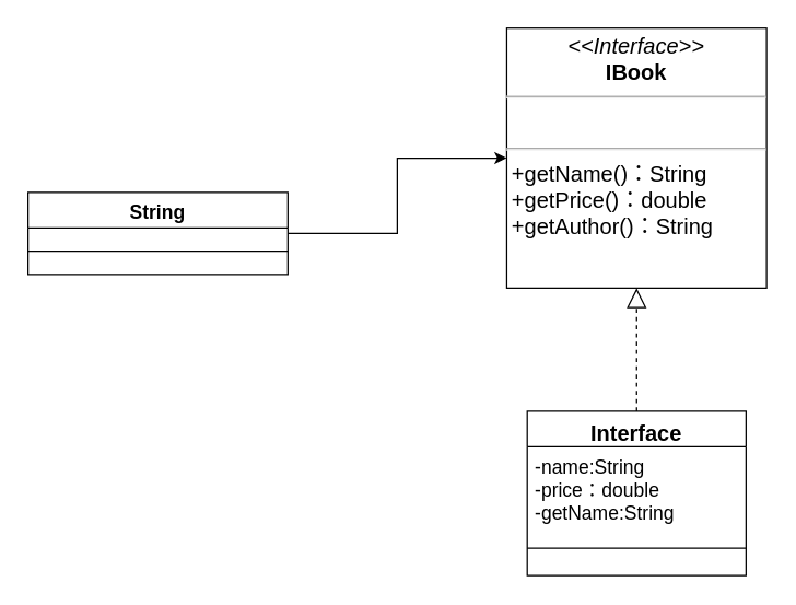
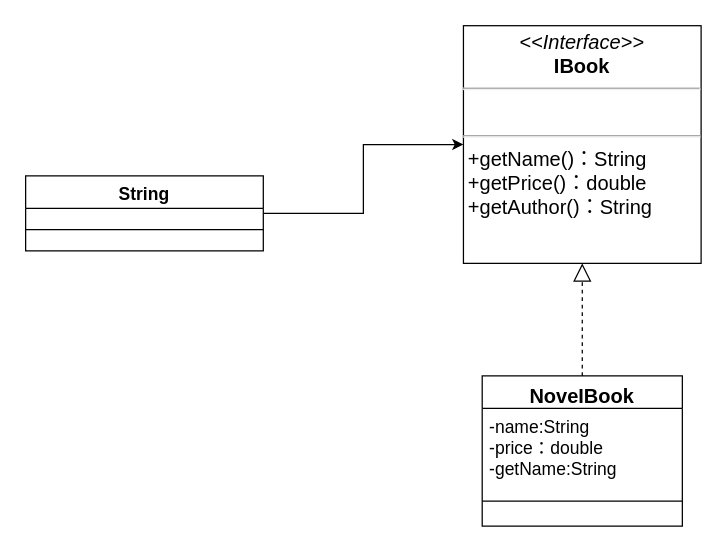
  <mxCell id="0" />
  <mxCell id="1" parent="0" />
  <mxCell id="2" style="edgeStyle=orthogonalEdgeStyle;rounded=0;orthogonalLoop=1;jettySize=auto;html=1;entryX=0;entryY=0.5;entryDx=0;entryDy=0;fontSize=16;" edge="1" parent="1" source="3" target="5"><mxGeometry relative="1" as="geometry" /></mxCell>
  <mxCell id="3" value="String" style="swimlane;fontStyle=1;align=center;verticalAlign=top;childLayout=stackLayout;horizontal=1;startSize=26;horizontalStack=0;resizeParent=1;resizeParentMax=0;resizeLast=0;collapsible=1;marginBottom=0;fontSize=14;" vertex="1" parent="1"><mxGeometry x="20" y="140" width="190" height="60" as="geometry" /></mxCell>
  <mxCell id="4" value="" style="line;strokeWidth=1;fillColor=none;align=left;verticalAlign=middle;spacingTop=-1;spacingLeft=3;spacingRight=3;rotatable=0;labelPosition=right;points=[];portConstraint=eastwest;" vertex="1" parent="3"><mxGeometry y="26" width="190" height="34" as="geometry" /></mxCell>
  <mxCell id="5" value="&lt;p style=&quot;margin: 4px 0px 0px ; text-align: center ; font-size: 16px&quot;&gt;&lt;i style=&quot;font-size: 16px&quot;&gt;&amp;lt;&amp;lt;Interface&amp;gt;&amp;gt;&lt;/i&gt;&lt;br style=&quot;font-size: 16px&quot;&gt;&lt;b&gt;IBook&lt;/b&gt;&lt;/p&gt;&lt;hr style=&quot;font-size: 16px&quot;&gt;&lt;p style=&quot;margin: 0px 0px 0px 4px ; font-size: 16px&quot;&gt;&lt;br&gt;&lt;/p&gt;&lt;hr style=&quot;font-size: 16px&quot;&gt;&lt;p style=&quot;margin: 0px 0px 0px 4px ; font-size: 16px&quot;&gt;+getName()：String&lt;/p&gt;&lt;p style=&quot;margin: 0px 0px 0px 4px ; font-size: 16px&quot;&gt;+getPrice()：double&lt;/p&gt;&lt;p style=&quot;margin: 0px 0px 0px 4px ; font-size: 16px&quot;&gt;+getAuthor()：String&lt;/p&gt;&lt;p style=&quot;margin: 0px 0px 0px 4px ; font-size: 16px&quot;&gt;&lt;br&gt;&lt;/p&gt;" style="verticalAlign=top;align=left;overflow=fill;fontSize=16;fontFamily=Helvetica;html=1;" vertex="1" parent="1"><mxGeometry x="370" y="20" width="190" height="190" as="geometry" /></mxCell>
- <mxCell id="6" value="Interface" style="swimlane;fontStyle=1;align=center;verticalAlign=top;childLayout=stackLayout;horizontal=1;startSize=26;horizontalStack=0;resizeParent=1;resizeParentMax=0;resizeLast=0;collapsible=1;marginBottom=0;fontSize=16;" vertex="1" parent="1"><mxGeometry x="385" y="300" width="160" height="120" as="geometry" /></mxCell>
+ <mxCell id="6" value="NoveIBook" style="swimlane;fontStyle=1;align=center;verticalAlign=top;childLayout=stackLayout;horizontal=1;startSize=26;horizontalStack=0;resizeParent=1;resizeParentMax=0;resizeLast=0;collapsible=1;marginBottom=0;fontSize=16;" vertex="1" parent="1"><mxGeometry x="385" y="300" width="160" height="120" as="geometry" /></mxCell>
  <mxCell id="7" value="-name:String&#10;-price：double&#10;-getName:String" style="text;strokeColor=none;fillColor=none;align=left;verticalAlign=top;spacingLeft=4;spacingRight=4;overflow=hidden;rotatable=0;points=[[0,0.5],[1,0.5]];portConstraint=eastwest;fontSize=14;" vertex="1" parent="6"><mxGeometry y="26" width="160" height="54" as="geometry" /></mxCell>
  <mxCell id="8" value="" style="line;strokeWidth=1;fillColor=none;align=left;verticalAlign=middle;spacingTop=-1;spacingLeft=3;spacingRight=3;rotatable=0;labelPosition=right;points=[];portConstraint=eastwest;" vertex="1" parent="6"><mxGeometry y="80" width="160" height="40" as="geometry" /></mxCell>
  <mxCell id="9" value="" style="endArrow=block;dashed=1;endFill=0;endSize=12;html=1;fontSize=16;" edge="1" parent="1" source="6" target="5"><mxGeometry width="160" relative="1" as="geometry"><mxPoint x="470" y="250" as="sourcePoint" /><mxPoint x="630" y="250" as="targetPoint" /></mxGeometry></mxCell>
